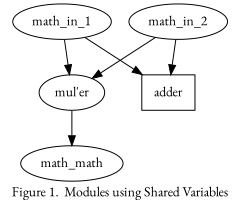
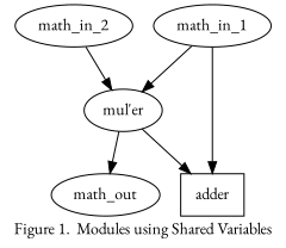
  digraph {
    fontname="EB Garamond"
    label="Figure 1.  Modules using Shared Variables"
    node [fontname="EB Garamond"]
    edge [fontname="EB Garamond"]
    n1 [label="mul'er" shape=ellipse]
-   math_out [label=math_math]
+   math_out
    math_in_1
    adder [shape=box]
    math_in_2
    n1 -> math_out
    math_in_1 -> n1
    math_in_1 -> adder
    math_in_2 -> n1
-   math_in_2 -> adder
+   n1 -> adder
  }
